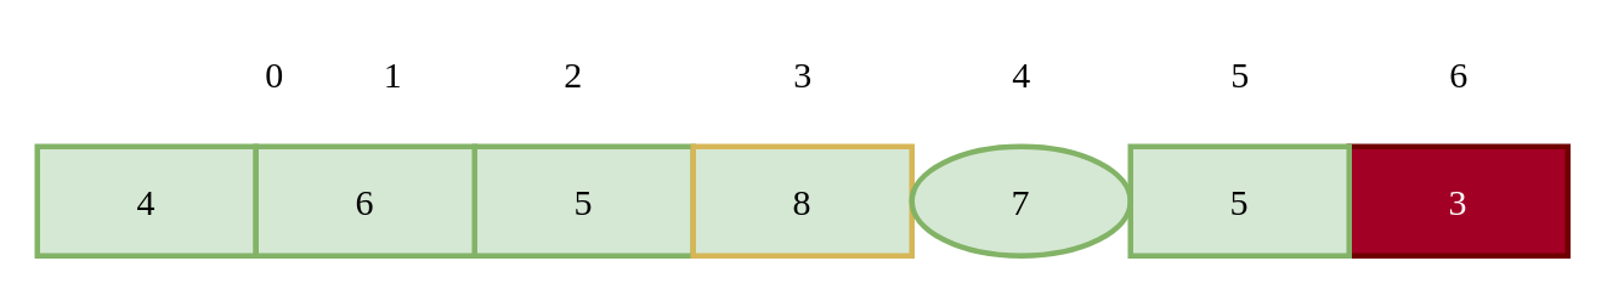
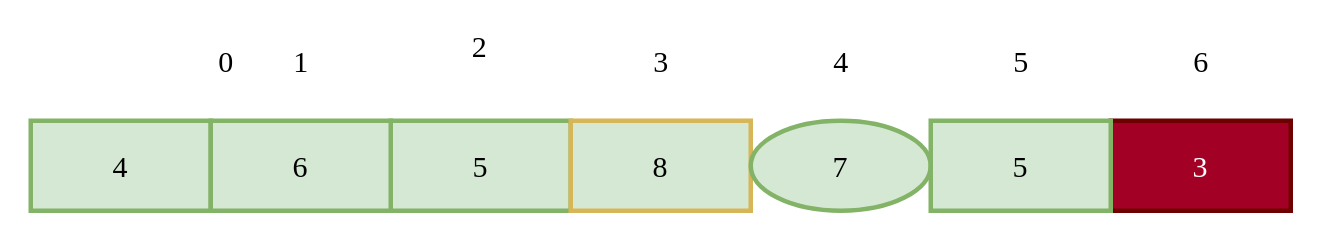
  <mxCell id="0" />
  <mxCell id="1" parent="0" />
  <mxCell id="2" value="3" style="rounded=0;whiteSpace=wrap;html=1;fillColor=#a20025;strokeColor=#6F0000;fontSize=20;fontFamily=Comic Sans MS;strokeWidth=3;fontColor=#ffffff;" vertex="1" parent="1"><mxGeometry x="740" y="80" width="120" height="60" as="geometry" /></mxCell>
  <mxCell id="3" value="5" style="rounded=0;whiteSpace=wrap;html=1;fillColor=#d5e8d4;strokeColor=#82b366;fontSize=20;fontFamily=Comic Sans MS;strokeWidth=3;" vertex="1" parent="1"><mxGeometry x="260" y="80" width="120" height="60" as="geometry" /></mxCell>
  <mxCell id="4" value="4" style="rounded=0;whiteSpace=wrap;html=1;fillColor=#d5e8d4;strokeColor=#82b366;fontSize=20;fontFamily=Comic Sans MS;strokeWidth=3;" vertex="1" parent="1"><mxGeometry x="20" y="80" width="120" height="60" as="geometry" /></mxCell>
  <mxCell id="5" value="8" style="rounded=0;whiteSpace=wrap;html=1;fillColor=#d5e8d4;strokeColor=#d6b656;fontSize=20;fontFamily=Comic Sans MS;strokeWidth=3;" vertex="1" parent="1"><mxGeometry x="380" y="80" width="120" height="60" as="geometry" /></mxCell>
  <mxCell id="6" value="6" style="rounded=0;whiteSpace=wrap;html=1;fillColor=#d5e8d4;strokeColor=#82b366;fontSize=20;fontFamily=Comic Sans MS;strokeWidth=3;" vertex="1" parent="1"><mxGeometry x="140" y="80" width="120" height="60" as="geometry" /></mxCell>
  <mxCell id="7" value="7" style="ellipse;whiteSpace=wrap;html=1;fillColor=#d5e8d4;strokeColor=#82b366;fontSize=20;fontFamily=Comic Sans MS;strokeWidth=3;" vertex="1" parent="1"><mxGeometry x="500" y="80" width="120" height="60" as="geometry" /></mxCell>
  <mxCell id="8" value="5" style="rounded=0;whiteSpace=wrap;html=1;fillColor=#d5e8d4;strokeColor=#82b366;fontSize=20;fontFamily=Comic Sans MS;strokeWidth=3;" vertex="1" parent="1"><mxGeometry x="620" y="80" width="120" height="60" as="geometry" /></mxCell>
  <mxCell id="9" value="0" style="text;html=1;align=center;verticalAlign=middle;resizable=0;points=[];autosize=1;strokeColor=none;fillColor=none;fontSize=20;fontFamily=Comic Sans MS;" vertex="1" parent="1"><mxGeometry x="130" y="20" width="40" height="40" as="geometry" /></mxCell>
- <mxCell id="10" value="1" style="text;html=1;align=center;verticalAlign=middle;resizable=0;points=[];autosize=1;strokeColor=none;fillColor=none;fontSize=20;fontFamily=Comic Sans MS;" vertex="1" parent="1"><mxGeometry x="200" y="20" width="30" height="40" as="geometry" /></mxCell>
- <mxCell id="11" value="2" style="text;html=1;align=center;verticalAlign=middle;resizable=0;points=[];autosize=1;strokeColor=none;fillColor=none;fontSize=20;fontFamily=Comic Sans MS;" vertex="1" parent="1"><mxGeometry x="294" y="20" width="40" height="40" as="geometry" /></mxCell>
+ <mxCell id="10" value="1" style="text;html=1;align=center;verticalAlign=middle;resizable=0;points=[];autosize=1;strokeColor=none;fillColor=none;fontSize=20;fontFamily=Comic Sans MS;" vertex="1" parent="1"><mxGeometry x="185" y="20" width="30" height="40" as="geometry" /></mxCell>
+ <mxCell id="11" value="2" style="text;html=1;align=center;verticalAlign=middle;resizable=0;points=[];autosize=1;strokeColor=none;fillColor=none;fontSize=20;fontFamily=Comic Sans MS;" vertex="1" parent="1"><mxGeometry x="299" y="10" width="40" height="40" as="geometry" /></mxCell>
  <mxCell id="12" value="3" style="text;html=1;align=center;verticalAlign=middle;resizable=0;points=[];autosize=1;strokeColor=none;fillColor=none;fontSize=20;fontFamily=Comic Sans MS;" vertex="1" parent="1"><mxGeometry x="420" y="20" width="40" height="40" as="geometry" /></mxCell>
  <mxCell id="13" value="4" style="text;html=1;align=center;verticalAlign=middle;resizable=0;points=[];autosize=1;strokeColor=none;fillColor=none;fontSize=20;fontFamily=Comic Sans MS;" vertex="1" parent="1"><mxGeometry x="540" y="20" width="40" height="40" as="geometry" /></mxCell>
  <mxCell id="14" value="5" style="text;html=1;align=center;verticalAlign=middle;resizable=0;points=[];autosize=1;strokeColor=none;fillColor=none;fontSize=20;fontFamily=Comic Sans MS;" vertex="1" parent="1"><mxGeometry x="660" y="20" width="40" height="40" as="geometry" /></mxCell>
  <mxCell id="15" value="6" style="text;html=1;align=center;verticalAlign=middle;resizable=0;points=[];autosize=1;strokeColor=none;fillColor=none;fontSize=20;fontFamily=Comic Sans MS;" vertex="1" parent="1"><mxGeometry x="780" y="20" width="40" height="40" as="geometry" /></mxCell>
